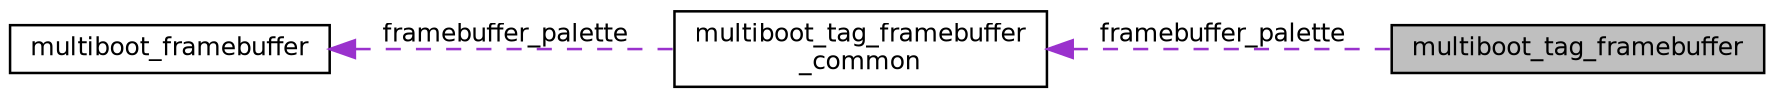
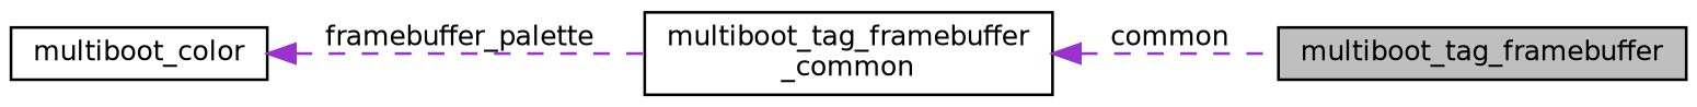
  digraph {
    rankdir=LR
    node [color=black fillcolor=white fontname=Helvetica fontsize=10 shape=record style=filled]
    edge [color=darkorchid3 dir=back fontname=Helvetica fontsize=10 labelfontname=Helvetica labelfontsize=10 style=dashed]
    n1 [fillcolor=grey75 fontcolor=black height=0.2 label=multiboot_tag_framebuffer width=0.4]
    n2 [height=0.2 label="multiboot_tag_framebuffer\l_common" width=0.4]
-   n3 [height=0.2 label=multiboot_framebuffer width=0.4]
-   n2 -> n1 [label=" framebuffer_palette"]
+   n3 [height=0.2 label=multiboot_color width=0.4]
+   n2 -> n1 [label=" common"]
    n3 -> n2 [label=" framebuffer_palette"]
  }
